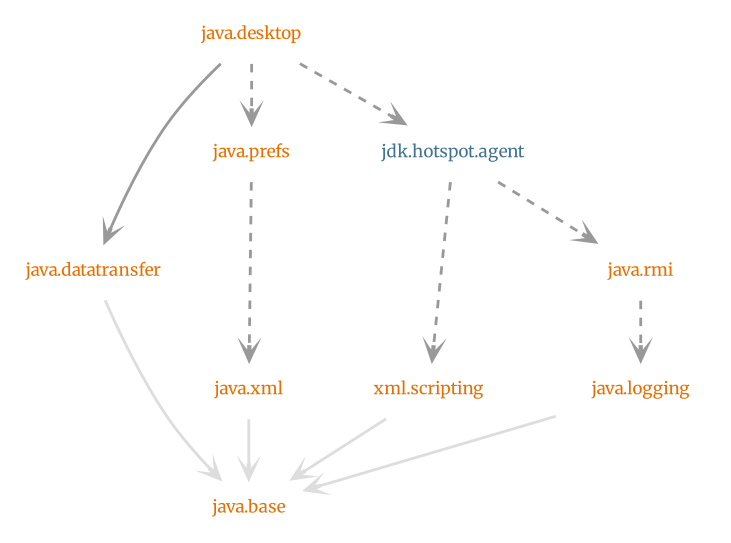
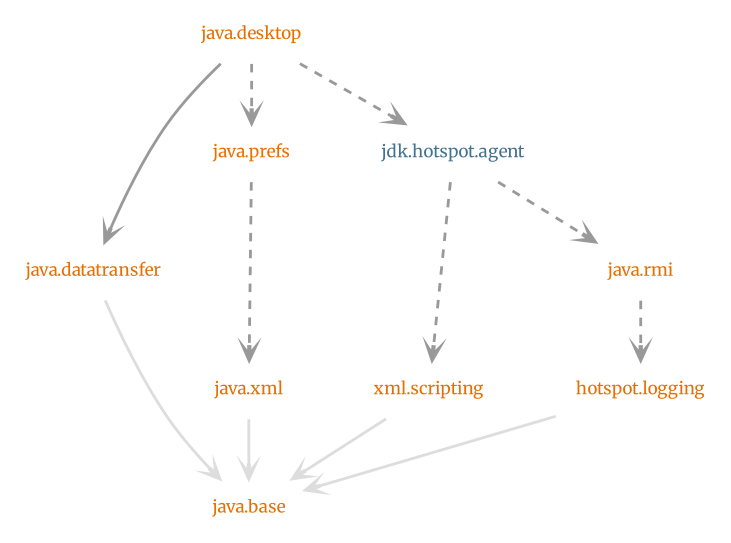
  digraph {
    fontname=Merriweather
    nodesep=.5
    pencolor=transparent
    ranksep=0.600000
    node [fontcolor="#e76f00" fontname=Merriweather fontsize=12 group=java margin=".2,.2" shape=plaintext]
    edge [arrowhead=open arrowsize=1 color="#999999" fontname=Merriweather penwidth=2 weight=10 style=dashed]
-   "java.logging"
+   "java.logging" [label="hotspot.logging"]
    n2 [label="xml.scripting"]
    "java.xml"
    "java.desktop"
    "java.base"
    "java.datatransfer"
    "java.prefs"
    "java.rmi"
    "jdk.hotspot.agent" [fontcolor="#437291" group=jdk]
    subgraph sub_1 {
      rank=same
      "java.logging"
      n2
      "java.xml"
    }
    subgraph sub_2 {
      rank=same
      "java.desktop"
    }
    subgraph sub_3 {
      "java.logging"
      n2
      "java.xml"
      "java.desktop"
      "java.base"
      "java.datatransfer"
      "java.prefs"
      "java.rmi"
    }
    subgraph sub_4 {
      "jdk.hotspot.agent"
    }
    "java.logging" -> "java.base" [color="#dddddd" style=""]
    n2 -> "java.base" [color="#dddddd" style=""]
    "java.xml" -> "java.base" [color="#dddddd" weight=10000 style=""]
    "java.desktop" -> "java.datatransfer" [style=""]
    "java.desktop" -> "java.prefs"
    "java.desktop" -> "jdk.hotspot.agent" [weight=""]
    "java.datatransfer" -> "java.base" [color="#dddddd" style=""]
    "java.prefs" -> "java.xml"
    "java.rmi" -> "java.logging"
    "jdk.hotspot.agent" -> n2 [weight=""]
    "jdk.hotspot.agent" -> "java.rmi" [weight=""]
  }
